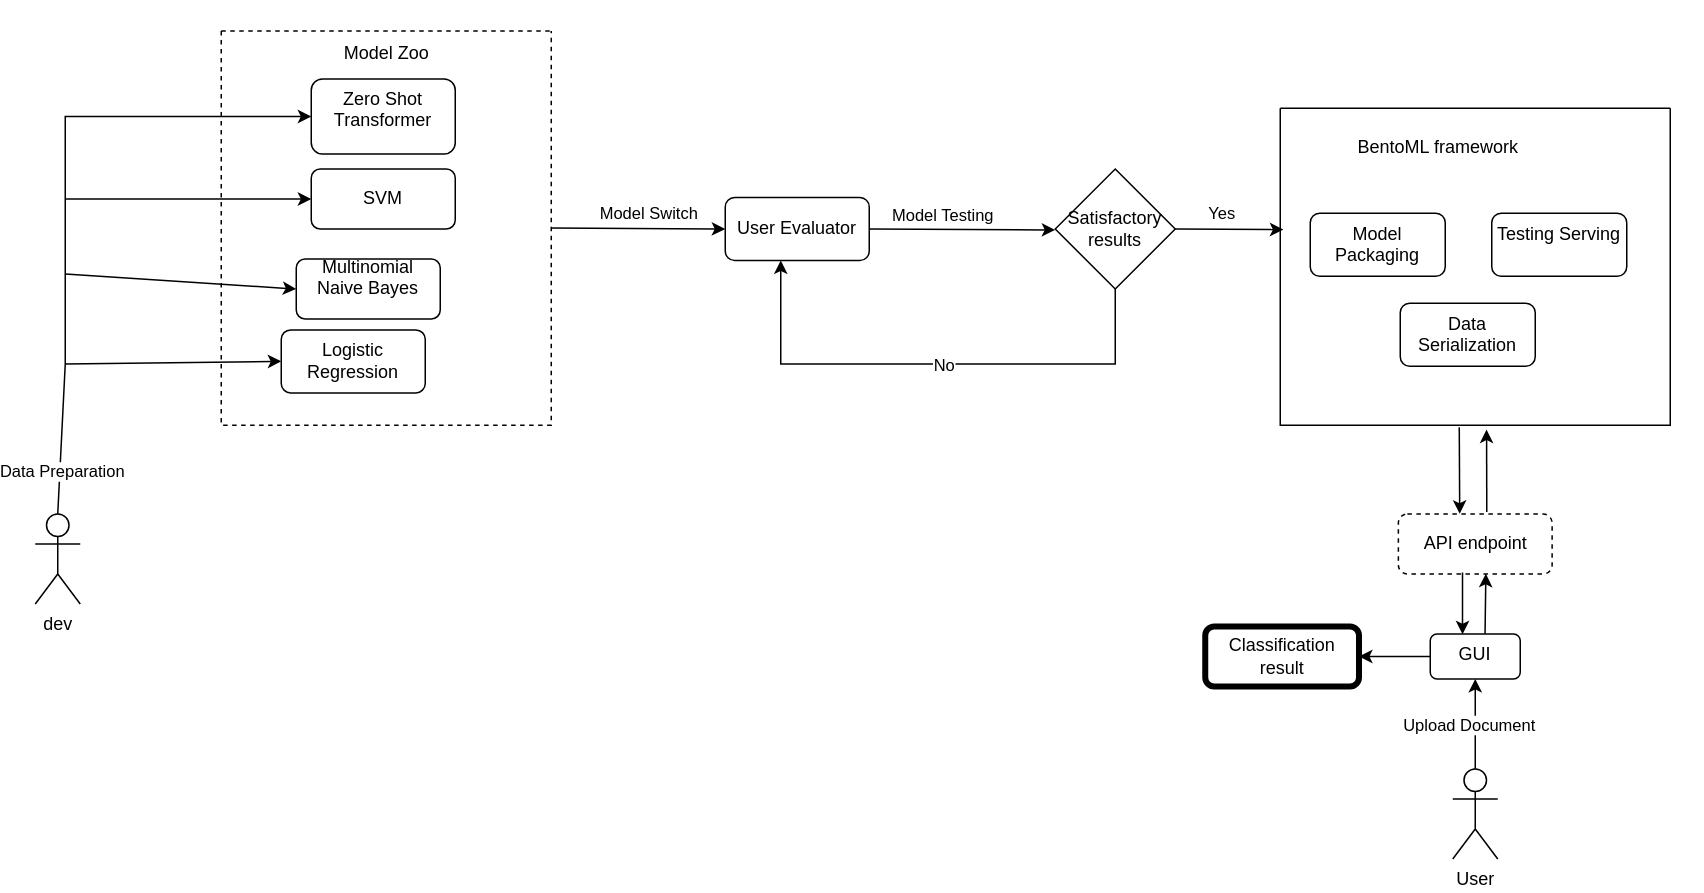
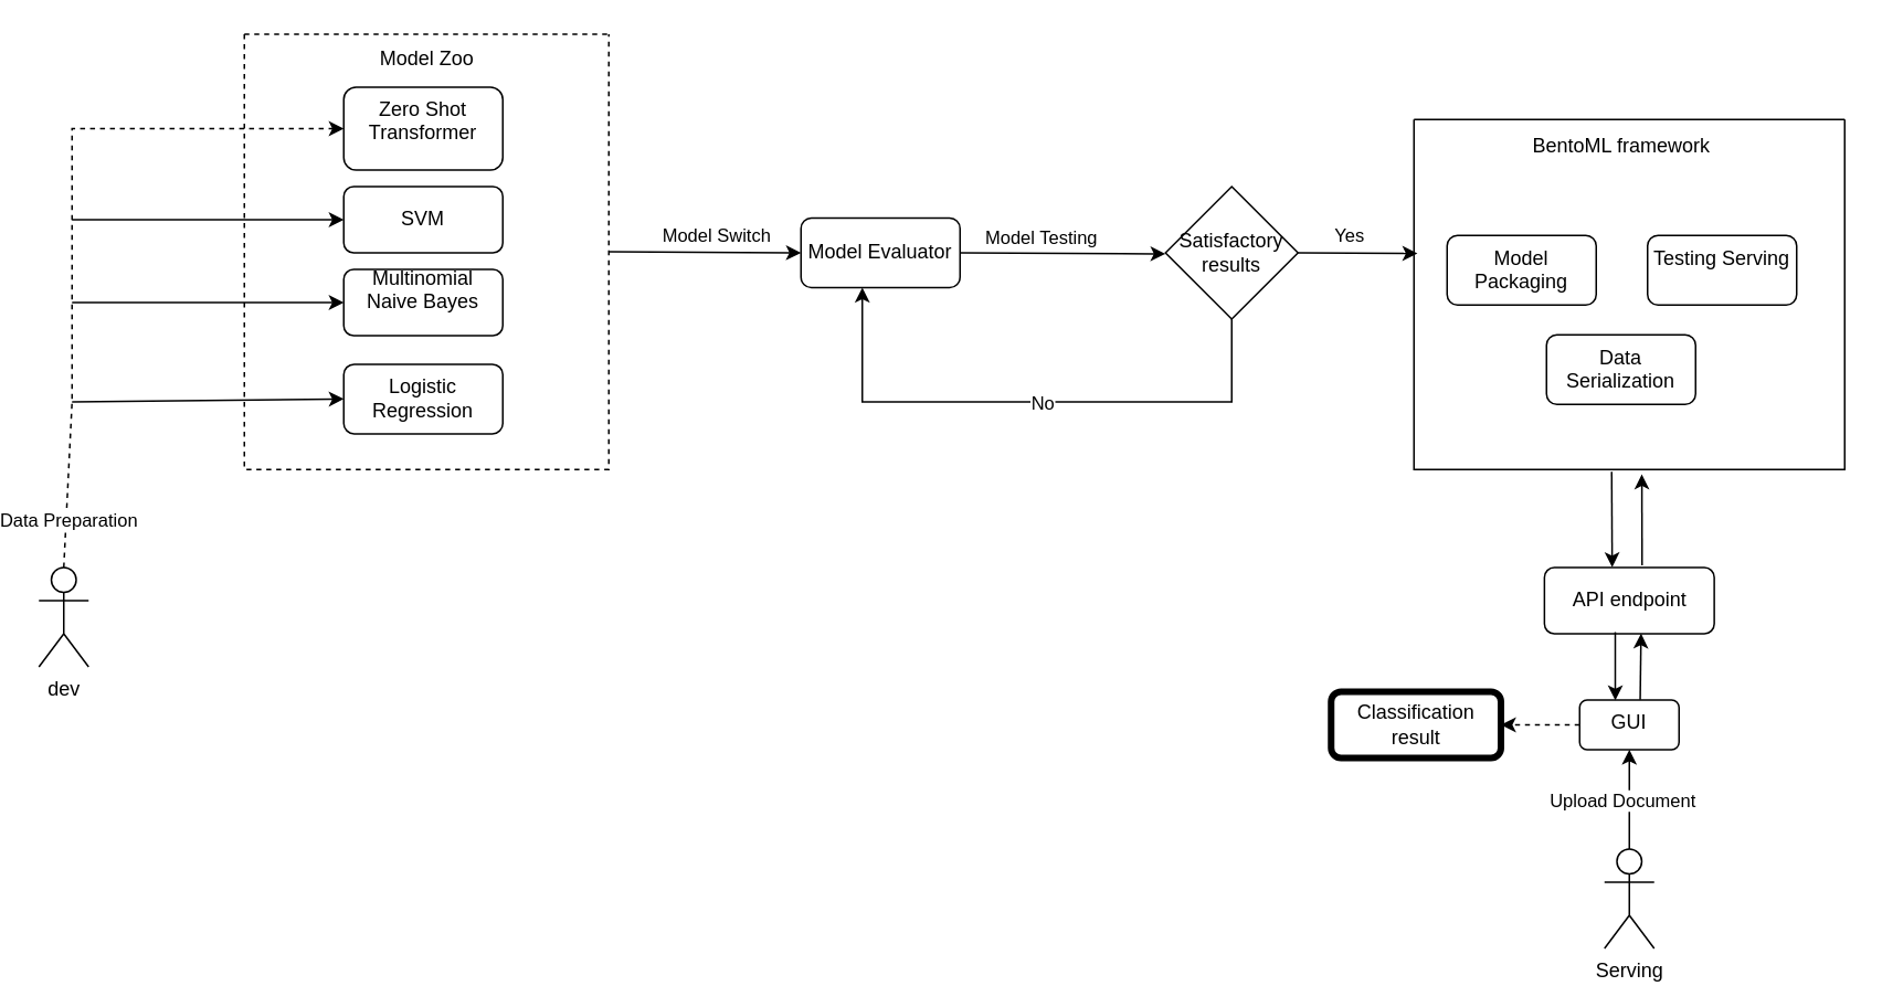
  <mxCell id="0" />
  <mxCell id="1" parent="0" />
  <mxCell id="2" value="dev" style="shape=umlActor;verticalLabelPosition=bottom;verticalAlign=top;html=1;" parent="1" vertex="1"><mxGeometry x="20" y="342" width="30" height="60" as="geometry" /></mxCell>
- <mxCell id="3" value="&lt;div&gt;Multinomial Naive Bayes&lt;/div&gt;&lt;div&gt;&lt;br&gt;&lt;/div&gt;" style="rounded=1;whiteSpace=wrap;html=1;verticalAlign=middle;" parent="1" vertex="1"><mxGeometry x="194" y="172" width="96" height="40" as="geometry" /></mxCell>
- <mxCell id="4" value="Logistic Regression" style="rounded=1;whiteSpace=wrap;html=1;" parent="1" vertex="1"><mxGeometry x="184" y="219.25" width="96" height="42" as="geometry" /></mxCell>
+ <mxCell id="3" value="&lt;div&gt;Multinomial Naive Bayes&lt;/div&gt;&lt;div&gt;&lt;br&gt;&lt;/div&gt;" style="rounded=1;whiteSpace=wrap;html=1;verticalAlign=middle;" parent="1" vertex="1"><mxGeometry x="204" y="162" width="96" height="40" as="geometry" /></mxCell>
+ <mxCell id="4" value="Logistic Regression" style="rounded=1;whiteSpace=wrap;html=1;" parent="1" vertex="1"><mxGeometry x="204" y="219.25" width="96" height="42" as="geometry" /></mxCell>
  <mxCell id="5" value="SVM" style="rounded=1;whiteSpace=wrap;html=1;" parent="1" vertex="1"><mxGeometry x="204" y="112" width="96" height="40" as="geometry" /></mxCell>
  <mxCell id="6" value="" style="edgeStyle=orthogonalEdgeStyle;rounded=0;orthogonalLoop=1;jettySize=auto;html=1;entryX=0.5;entryY=1;entryDx=0;entryDy=0;" parent="1" source="8" edge="1" target="12"><mxGeometry relative="1" as="geometry"><mxPoint x="980" y="472" as="targetPoint" /></mxGeometry></mxCell>
  <mxCell id="7" value="Upload Document" style="edgeLabel;html=1;align=center;verticalAlign=middle;resizable=0;points=[];" vertex="1" connectable="0" parent="6"><mxGeometry x="0.178" y="2" relative="1" as="geometry"><mxPoint x="-3" y="5" as="offset" /></mxGeometry></mxCell>
- <mxCell id="8" value="User" style="shape=umlActor;verticalLabelPosition=bottom;verticalAlign=top;html=1;outlineConnect=0;" parent="1" vertex="1"><mxGeometry x="965" y="512" width="30" height="60" as="geometry" /></mxCell>
+ <mxCell id="8" value="Serving" style="shape=umlActor;verticalLabelPosition=bottom;verticalAlign=top;html=1;outlineConnect=0;" parent="1" vertex="1"><mxGeometry x="965" y="512" width="30" height="60" as="geometry" /></mxCell>
  <mxCell id="9" value="Classification result" style="rounded=1;whiteSpace=wrap;html=1;verticalAlign=middle;strokeWidth=4;" parent="1" vertex="1"><mxGeometry x="800" y="417" width="102.5" height="40" as="geometry" /></mxCell>
- <mxCell id="10" value="API endpoint" style="rounded=1;whiteSpace=wrap;html=1;verticalAlign=middle;dashed=1;" parent="1" vertex="1"><mxGeometry x="928.75" y="342" width="102.5" height="40" as="geometry" /></mxCell>
+ <mxCell id="10" value="API endpoint" style="rounded=1;whiteSpace=wrap;html=1;verticalAlign=middle;" parent="1" vertex="1"><mxGeometry x="928.75" y="342" width="102.5" height="40" as="geometry" /></mxCell>
  <mxCell id="11" value="Zero Shot Transformer" style="rounded=1;whiteSpace=wrap;html=1;verticalAlign=top;" parent="1" vertex="1"><mxGeometry x="204" y="52" width="96" height="50" as="geometry" /></mxCell>
  <mxCell id="12" value="GUI" style="rounded=1;whiteSpace=wrap;html=1;verticalAlign=top;" parent="1" vertex="1"><mxGeometry x="950" y="422" width="60" height="30" as="geometry" /></mxCell>
- <mxCell id="13" value="" style="endArrow=classic;html=1;rounded=0;exitX=0.5;exitY=0;exitDx=0;exitDy=0;exitPerimeter=0;entryX=0;entryY=0.5;entryDx=0;entryDy=0;" edge="1" parent="1" source="2" target="11"><mxGeometry width="50" height="50" relative="1" as="geometry"><mxPoint x="400" y="322" as="sourcePoint" /><mxPoint x="450" y="272" as="targetPoint" /><Array as="points"><mxPoint x="40" y="242" /><mxPoint x="40" y="77" /></Array></mxGeometry></mxCell>
+ <mxCell id="13" value="" style="endArrow=classic;html=1;rounded=0;exitX=0.5;exitY=0;exitDx=0;exitDy=0;exitPerimeter=0;entryX=0;entryY=0.5;entryDx=0;entryDy=0;dashed=1;" edge="1" parent="1" source="2" target="11"><mxGeometry width="50" height="50" relative="1" as="geometry"><mxPoint x="400" y="322" as="sourcePoint" /><mxPoint x="450" y="272" as="targetPoint" /><Array as="points"><mxPoint x="40" y="242" /><mxPoint x="40" y="77" /></Array></mxGeometry></mxCell>
  <mxCell id="14" value="Data Preparation" style="edgeLabel;html=1;align=center;verticalAlign=middle;resizable=0;points=[];" vertex="1" connectable="0" parent="13"><mxGeometry x="-0.866" y="-1" relative="1" as="geometry"><mxPoint as="offset" /></mxGeometry></mxCell>
  <mxCell id="15" value="" style="endArrow=classic;html=1;rounded=0;entryX=0;entryY=0.5;entryDx=0;entryDy=0;" edge="1" parent="1" target="5"><mxGeometry width="50" height="50" relative="1" as="geometry"><mxPoint x="40" y="132" as="sourcePoint" /><mxPoint x="520" y="242" as="targetPoint" /></mxGeometry></mxCell>
  <mxCell id="16" value="" style="endArrow=classic;html=1;rounded=0;entryX=0;entryY=0.5;entryDx=0;entryDy=0;" edge="1" parent="1" target="3"><mxGeometry width="50" height="50" relative="1" as="geometry"><mxPoint x="40" y="182" as="sourcePoint" /><mxPoint x="200" y="182" as="targetPoint" /></mxGeometry></mxCell>
  <mxCell id="17" value="" style="endArrow=classic;html=1;rounded=0;entryX=0;entryY=0.5;entryDx=0;entryDy=0;" edge="1" parent="1" target="4"><mxGeometry width="50" height="50" relative="1" as="geometry"><mxPoint x="40" y="242" as="sourcePoint" /><mxPoint x="380" y="212" as="targetPoint" /></mxGeometry></mxCell>
  <mxCell id="18" value="" style="swimlane;startSize=0;dashed=1;" vertex="1" parent="1"><mxGeometry x="144" y="20" width="220" height="262.75" as="geometry" /></mxCell>
  <mxCell id="19" value="Model Zoo" style="text;html=1;align=center;verticalAlign=middle;resizable=0;points=[];autosize=1;strokeColor=none;fillColor=none;" vertex="1" parent="18"><mxGeometry x="70" width="80" height="30" as="geometry" /></mxCell>
  <mxCell id="20" value="" style="endArrow=classic;html=1;rounded=0;exitX=1;exitY=0.5;exitDx=0;exitDy=0;entryX=0;entryY=0.5;entryDx=0;entryDy=0;" edge="1" parent="1" source="18" target="22"><mxGeometry width="50" height="50" relative="1" as="geometry"><mxPoint x="340" y="292" as="sourcePoint" /><mxPoint x="420" y="151.38" as="targetPoint" /></mxGeometry></mxCell>
  <mxCell id="21" value="Model Switch" style="edgeLabel;html=1;align=center;verticalAlign=middle;resizable=0;points=[];" vertex="1" connectable="0" parent="20"><mxGeometry x="0.104" y="2" relative="1" as="geometry"><mxPoint y="-8" as="offset" /></mxGeometry></mxCell>
- <mxCell id="22" value="User Evaluator" style="rounded=1;whiteSpace=wrap;html=1;" vertex="1" parent="1"><mxGeometry x="480" y="131" width="96" height="42" as="geometry" /></mxCell>
+ <mxCell id="22" value="Model Evaluator" style="rounded=1;whiteSpace=wrap;html=1;" vertex="1" parent="1"><mxGeometry x="480" y="131" width="96" height="42" as="geometry" /></mxCell>
  <mxCell id="23" value="" style="endArrow=classic;html=1;rounded=0;exitX=1;exitY=0.5;exitDx=0;exitDy=0;" edge="1" parent="1" source="22"><mxGeometry width="50" height="50" relative="1" as="geometry"><mxPoint x="390" y="292.62" as="sourcePoint" /><mxPoint x="700" y="152.62" as="targetPoint" /></mxGeometry></mxCell>
  <mxCell id="24" value="Model Testing" style="edgeLabel;html=1;align=center;verticalAlign=middle;resizable=0;points=[];" vertex="1" connectable="0" parent="23"><mxGeometry x="0.378" relative="1" as="geometry"><mxPoint x="-36" y="-10" as="offset" /></mxGeometry></mxCell>
  <mxCell id="25" value="" style="endArrow=classic;html=1;rounded=0;exitX=0.5;exitY=1;exitDx=0;exitDy=0;" edge="1" parent="1" source="27"><mxGeometry width="50" height="50" relative="1" as="geometry"><mxPoint x="667" y="213.38" as="sourcePoint" /><mxPoint x="517" y="173" as="targetPoint" /><Array as="points"><mxPoint x="740" y="242" /><mxPoint x="517" y="242" /></Array></mxGeometry></mxCell>
  <mxCell id="26" value="No" style="edgeLabel;html=1;align=center;verticalAlign=middle;resizable=0;points=[];" vertex="1" connectable="0" parent="25"><mxGeometry x="-0.037" relative="1" as="geometry"><mxPoint as="offset" /></mxGeometry></mxCell>
  <mxCell id="27" value="Satisfactory results" style="rhombus;whiteSpace=wrap;html=1;" vertex="1" parent="1"><mxGeometry x="700" y="112" width="80" height="80" as="geometry" /></mxCell>
  <mxCell id="28" value="" style="swimlane;startSize=0;" vertex="1" parent="1"><mxGeometry x="850" y="71.5" width="260" height="211.25" as="geometry" /></mxCell>
- <mxCell id="29" value="BentoML framework" style="text;html=1;align=center;verticalAlign=middle;resizable=0;points=[];autosize=1;strokeColor=none;fillColor=none;" vertex="1" parent="28"><mxGeometry x="40" y="11.25" width="130" height="30" as="geometry" /></mxCell>
+ <mxCell id="29" value="BentoML framework" style="text;html=1;align=center;verticalAlign=middle;resizable=0;points=[];autosize=1;strokeColor=none;fillColor=none;" vertex="1" parent="28"><mxGeometry x="60" y="1.25" width="130" height="30" as="geometry" /></mxCell>
  <mxCell id="30" value="Model Packaging" style="rounded=1;whiteSpace=wrap;html=1;verticalAlign=top;" vertex="1" parent="28"><mxGeometry x="20" y="70" width="90" height="42" as="geometry" /></mxCell>
  <mxCell id="31" value="Testing Serving" style="rounded=1;whiteSpace=wrap;html=1;verticalAlign=top;" vertex="1" parent="28"><mxGeometry x="141" y="70" width="90" height="42" as="geometry" /></mxCell>
  <mxCell id="32" value="Data Serialization" style="rounded=1;whiteSpace=wrap;html=1;verticalAlign=top;" vertex="1" parent="28"><mxGeometry x="80" y="130" width="90" height="42" as="geometry" /></mxCell>
  <mxCell id="33" value="" style="endArrow=classic;html=1;rounded=0;exitX=1;exitY=0.5;exitDx=0;exitDy=0;entryX=0.008;entryY=0.383;entryDx=0;entryDy=0;entryPerimeter=0;" edge="1" parent="1" source="27" target="28"><mxGeometry width="50" height="50" relative="1" as="geometry"><mxPoint x="780" y="482" as="sourcePoint" /><mxPoint x="830" y="432" as="targetPoint" /></mxGeometry></mxCell>
  <mxCell id="34" value="Yes" style="edgeLabel;html=1;align=center;verticalAlign=middle;resizable=0;points=[];" vertex="1" connectable="0" parent="33"><mxGeometry x="0.397" y="1" relative="1" as="geometry"><mxPoint x="-20" y="-10" as="offset" /></mxGeometry></mxCell>
  <mxCell id="35" value="" style="endArrow=classic;html=1;rounded=0;exitX=0.459;exitY=1.007;exitDx=0;exitDy=0;entryX=0.399;entryY=-0.004;entryDx=0;entryDy=0;exitPerimeter=0;entryPerimeter=0;" edge="1" parent="1" source="28" target="10"><mxGeometry width="50" height="50" relative="1" as="geometry"><mxPoint x="780" y="482" as="sourcePoint" /><mxPoint x="830" y="432" as="targetPoint" /></mxGeometry></mxCell>
  <mxCell id="36" value="" style="endArrow=classic;html=1;rounded=0;exitX=0.575;exitY=-0.032;exitDx=0;exitDy=0;entryX=0.529;entryY=1.014;entryDx=0;entryDy=0;entryPerimeter=0;exitPerimeter=0;" edge="1" parent="1" source="10" target="28"><mxGeometry width="50" height="50" relative="1" as="geometry"><mxPoint x="780" y="482" as="sourcePoint" /><mxPoint x="830" y="432" as="targetPoint" /></mxGeometry></mxCell>
  <mxCell id="37" value="" style="endArrow=classic;html=1;rounded=0;exitX=0.609;exitY=-0.006;exitDx=0;exitDy=0;entryX=0.569;entryY=0.996;entryDx=0;entryDy=0;entryPerimeter=0;exitPerimeter=0;" edge="1" parent="1" source="12" target="10"><mxGeometry width="50" height="50" relative="1" as="geometry"><mxPoint x="780" y="472" as="sourcePoint" /><mxPoint x="830" y="422" as="targetPoint" /></mxGeometry></mxCell>
  <mxCell id="38" value="" style="endArrow=classic;html=1;rounded=0;exitX=0.417;exitY=0.976;exitDx=0;exitDy=0;exitPerimeter=0;entryX=0.359;entryY=0.006;entryDx=0;entryDy=0;entryPerimeter=0;" edge="1" parent="1" source="10" target="12"><mxGeometry width="50" height="50" relative="1" as="geometry"><mxPoint x="910" y="452" as="sourcePoint" /><mxPoint x="960" y="402" as="targetPoint" /></mxGeometry></mxCell>
- <mxCell id="39" value="" style="endArrow=classic;html=1;rounded=0;exitX=0;exitY=0.5;exitDx=0;exitDy=0;entryX=1;entryY=0.5;entryDx=0;entryDy=0;" edge="1" parent="1" source="12" target="9"><mxGeometry width="50" height="50" relative="1" as="geometry"><mxPoint x="780" y="472" as="sourcePoint" /><mxPoint x="830" y="422" as="targetPoint" /></mxGeometry></mxCell>
+ <mxCell id="39" value="" style="endArrow=classic;html=1;rounded=0;exitX=0;exitY=0.5;exitDx=0;exitDy=0;entryX=1;entryY=0.5;entryDx=0;entryDy=0;dashed=1;" edge="1" parent="1" source="12" target="9"><mxGeometry width="50" height="50" relative="1" as="geometry"><mxPoint x="780" y="472" as="sourcePoint" /><mxPoint x="830" y="422" as="targetPoint" /></mxGeometry></mxCell>
